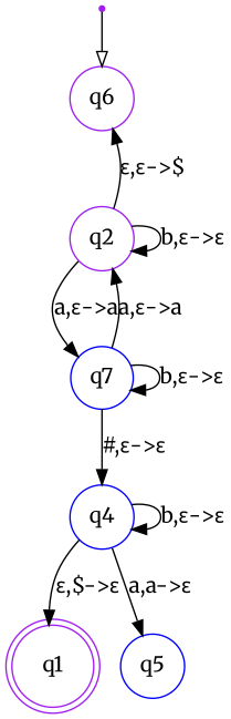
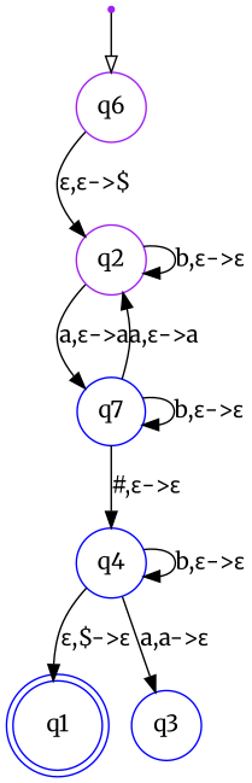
  digraph {
    fontname=Merriweather
    node [color=purple fontname=Merriweather shape=circle]
    edge [fontname=Merriweather]
    __start [shape=point]
    n2 [label=q6]
    q2
    n4 [color=blue label=q7]
-   q1 [shape=doublecircle]
+   q1 [color=blue shape=doublecircle]
    q4 [color=blue]
-   q5 [color=blue]
+   q5 [color=blue label=q3]
    __start -> n2 [arrowhead=empty]
-   q2 -> n2 [label="ε,ε->$"]
+   n2 -> q2 [label="ε,ε->$"]
    q2 -> q2 [label="b,ε->ε"]
    q2 -> n4 [label="a,ε->a"]
    n4 -> q2 [label="a,ε->a"]
    n4 -> n4 [label="b,ε->ε"]
    n4 -> q4 [label="#,ε->ε"]
    q4 -> q1 [label="ε,$->ε"]
    q4 -> q4 [label="b,ε->ε"]
    q4 -> q5 [label="a,a->ε"]
  }
